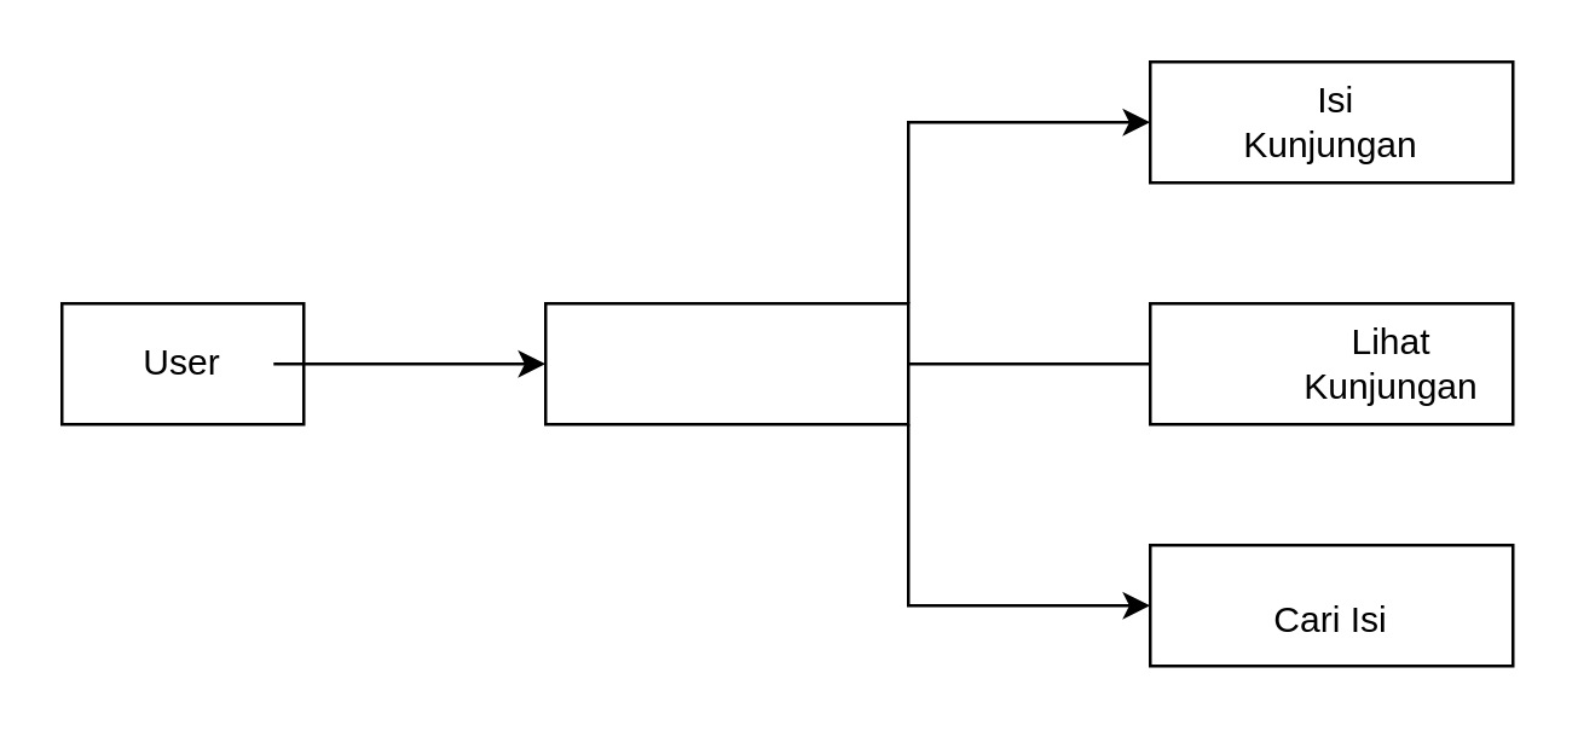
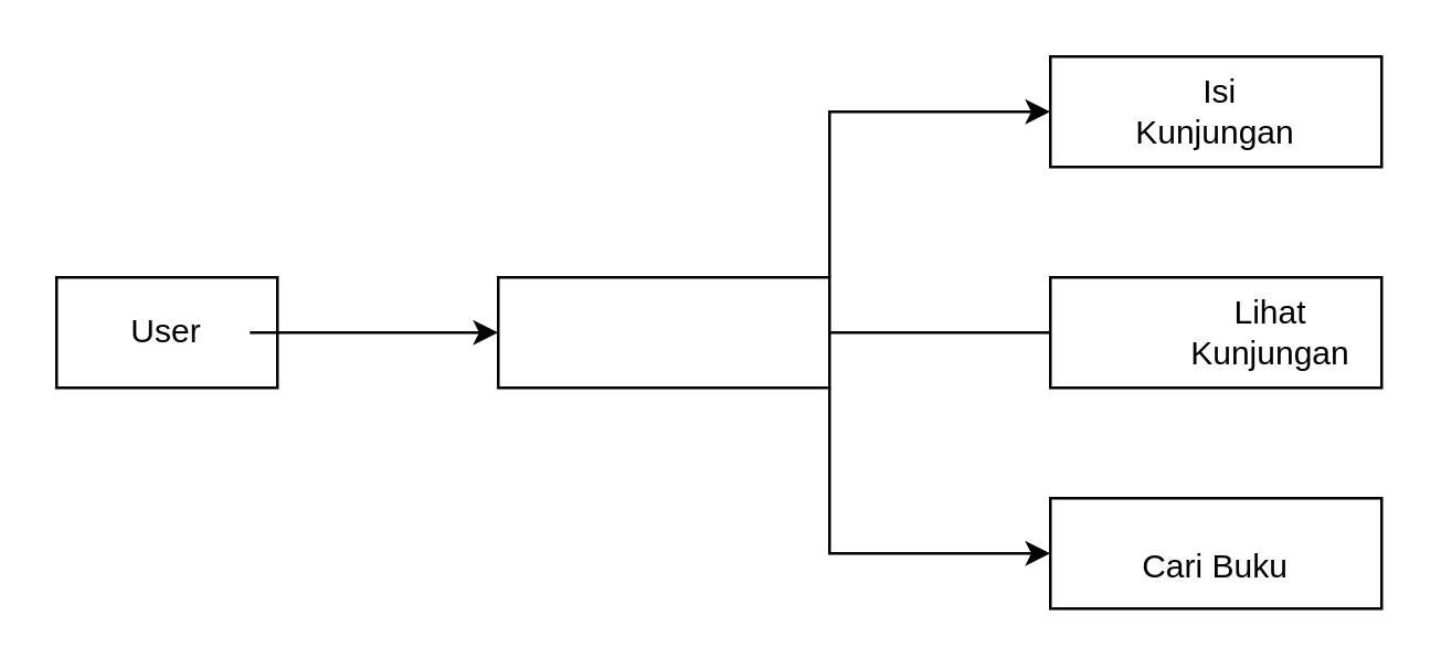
  <mxCell id="0" />
  <mxCell id="1" parent="0" />
  <mxCell id="2" value="" style="rounded=0;whiteSpace=wrap;html=1;" vertex="1" parent="1"><mxGeometry x="20" y="100" width="80" height="40" as="geometry" /></mxCell>
  <mxCell id="3" value="" style="edgeStyle=orthogonalEdgeStyle;rounded=0;orthogonalLoop=1;jettySize=auto;html=1;entryX=0;entryY=0.5;entryDx=0;entryDy=0;" edge="1" parent="1" source="5" target="6"><mxGeometry relative="1" as="geometry"><Array as="points"><mxPoint x="300" y="40" /></Array></mxGeometry></mxCell>
  <mxCell id="4" value="" style="edgeStyle=orthogonalEdgeStyle;rounded=0;orthogonalLoop=1;jettySize=auto;html=1;" edge="1" parent="1" source="5" target="11"><mxGeometry relative="1" as="geometry" /></mxCell>
  <mxCell id="5" value="" style="rounded=0;whiteSpace=wrap;html=1;" vertex="1" parent="1"><mxGeometry x="180" y="100" width="120" height="40" as="geometry" /></mxCell>
  <mxCell id="6" value="" style="rounded=0;whiteSpace=wrap;html=1;" vertex="1" parent="1"><mxGeometry x="380" y="20" width="120" height="40" as="geometry" /></mxCell>
  <mxCell id="7" value="" style="edgeStyle=orthogonalEdgeStyle;rounded=0;orthogonalLoop=1;jettySize=auto;html=1;" edge="1" parent="1" source="8" target="5"><mxGeometry relative="1" as="geometry" /></mxCell>
  <mxCell id="8" value="User" style="text;html=1;strokeColor=none;fillColor=none;align=center;verticalAlign=middle;whiteSpace=wrap;rounded=0;" vertex="1" parent="1"><mxGeometry x="30" y="105" width="60" height="30" as="geometry" /></mxCell>
  <mxCell id="9" value="" style="rounded=0;whiteSpace=wrap;html=1;" vertex="1" parent="1"><mxGeometry x="380" y="100" width="120" height="40" as="geometry" /></mxCell>
  <mxCell id="10" value="&amp;nbsp;Isi Kunjungan" style="text;html=1;strokeColor=none;fillColor=none;align=center;verticalAlign=middle;whiteSpace=wrap;rounded=0;" vertex="1" parent="1"><mxGeometry x="410" y="25" width="60" height="30" as="geometry" /></mxCell>
  <mxCell id="11" value="Lihat Kunjungan" style="text;html=1;strokeColor=none;fillColor=none;align=center;verticalAlign=middle;whiteSpace=wrap;rounded=0;" vertex="1" parent="1"><mxGeometry x="430" y="105" width="60" height="30" as="geometry" /></mxCell>
  <mxCell id="12" value="" style="rounded=0;whiteSpace=wrap;html=1;" vertex="1" parent="1"><mxGeometry x="380" y="180" width="120" height="40" as="geometry" /></mxCell>
- <mxCell id="13" value="Cari Isi" style="text;html=1;strokeColor=none;fillColor=none;align=center;verticalAlign=middle;whiteSpace=wrap;rounded=0;" vertex="1" parent="1"><mxGeometry x="410" y="190" width="60" height="30" as="geometry" /></mxCell>
+ <mxCell id="13" value="Cari Buku" style="text;html=1;strokeColor=none;fillColor=none;align=center;verticalAlign=middle;whiteSpace=wrap;rounded=0;" vertex="1" parent="1"><mxGeometry x="410" y="190" width="60" height="30" as="geometry" /></mxCell>
  <mxCell id="14" value="" style="endArrow=classic;html=1;rounded=0;exitX=0.942;exitY=1.05;exitDx=0;exitDy=0;exitPerimeter=0;entryX=0;entryY=0.5;entryDx=0;entryDy=0;" edge="1" parent="1" target="12"><mxGeometry width="50" height="50" relative="1" as="geometry"><mxPoint x="300" y="140" as="sourcePoint" /><mxPoint x="300" y="218" as="targetPoint" /><Array as="points"><mxPoint x="300" y="200" /></Array></mxGeometry></mxCell>
